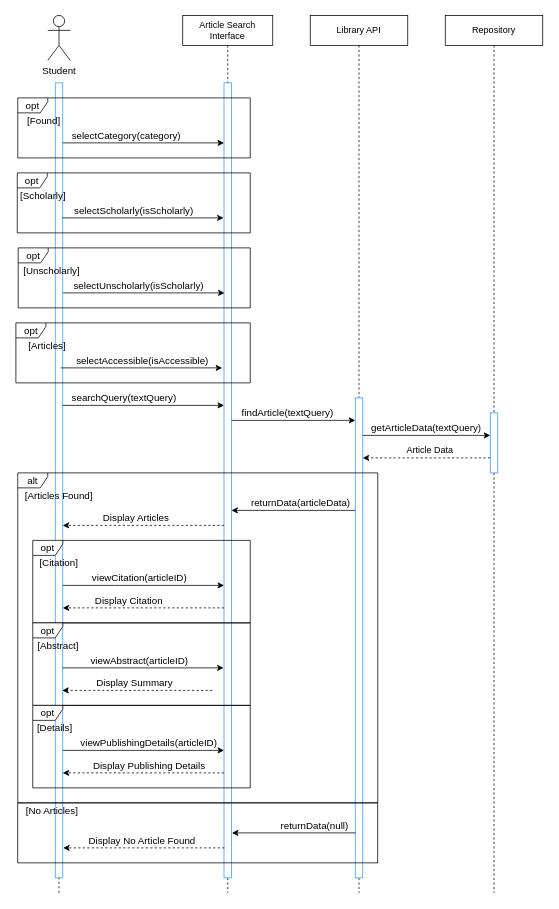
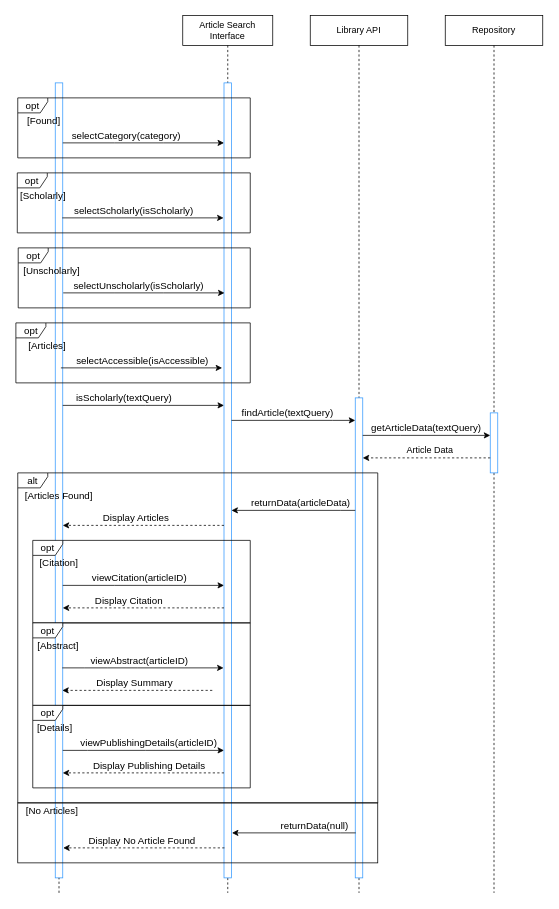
  <mxCell id="0" />
  <mxCell id="1" parent="0" />
  <mxCell id="2" value="Repository" style="shape=umlLifeline;perimeter=lifelinePerimeter;whiteSpace=wrap;html=1;container=0;dropTarget=0;collapsible=0;recursiveResize=0;outlineConnect=0;portConstraint=eastwest;newEdgeStyle={&quot;edgeStyle&quot;:&quot;elbowEdgeStyle&quot;,&quot;elbow&quot;:&quot;vertical&quot;,&quot;curved&quot;:0,&quot;rounded&quot;:0};" parent="1" vertex="1"><mxGeometry x="593" y="20" width="130" height="1170" as="geometry" /></mxCell>
  <mxCell id="3" value="" style="html=1;points=[];perimeter=orthogonalPerimeter;outlineConnect=0;targetShapes=umlLifeline;portConstraint=eastwest;newEdgeStyle={&quot;edgeStyle&quot;:&quot;elbowEdgeStyle&quot;,&quot;elbow&quot;:&quot;vertical&quot;,&quot;curved&quot;:0,&quot;rounded&quot;:0};strokeColor=#3399FF;" parent="2" vertex="1"><mxGeometry x="60" y="530" width="10" height="80" as="geometry" /></mxCell>
- <mxCell id="4" value="Student" style="shape=umlActor;verticalLabelPosition=bottom;verticalAlign=top;html=1;outlineConnect=0;strokeColor=#000000;fontSize=13;" parent="1" vertex="1"><mxGeometry x="63" y="20" width="30" height="60" as="geometry" /></mxCell>
  <mxCell id="5" value="" style="html=1;points=[];perimeter=orthogonalPerimeter;outlineConnect=0;targetShapes=umlLifeline;portConstraint=eastwest;newEdgeStyle={&quot;edgeStyle&quot;:&quot;elbowEdgeStyle&quot;,&quot;elbow&quot;:&quot;vertical&quot;,&quot;curved&quot;:0,&quot;rounded&quot;:0};strokeColor=#3399FF;" parent="1" vertex="1"><mxGeometry x="73" y="110" width="10" height="1060" as="geometry" /></mxCell>
  <mxCell id="6" value="Article Search Interface" style="shape=umlLifeline;perimeter=lifelinePerimeter;whiteSpace=wrap;html=1;container=0;dropTarget=0;collapsible=0;recursiveResize=0;outlineConnect=0;portConstraint=eastwest;newEdgeStyle={&quot;edgeStyle&quot;:&quot;elbowEdgeStyle&quot;,&quot;elbow&quot;:&quot;vertical&quot;,&quot;curved&quot;:0,&quot;rounded&quot;:0};" parent="1" vertex="1"><mxGeometry x="243" y="20" width="120" height="1170" as="geometry" /></mxCell>
  <mxCell id="7" value="" style="html=1;points=[];perimeter=orthogonalPerimeter;outlineConnect=0;targetShapes=umlLifeline;portConstraint=eastwest;newEdgeStyle={&quot;edgeStyle&quot;:&quot;elbowEdgeStyle&quot;,&quot;elbow&quot;:&quot;vertical&quot;,&quot;curved&quot;:0,&quot;rounded&quot;:0};strokeColor=#3399FF;" parent="6" vertex="1"><mxGeometry x="55" y="90" width="10" height="1060" as="geometry" /></mxCell>
  <mxCell id="8" value="" style="endArrow=none;dashed=1;html=1;rounded=0;fontSize=13;" parent="1" target="5" edge="1"><mxGeometry width="50" height="50" relative="1" as="geometry"><mxPoint x="78" y="1190" as="sourcePoint" /><mxPoint x="78" y="640" as="targetPoint" /><Array as="points" /></mxGeometry></mxCell>
  <mxCell id="9" value="selectCategory(category)" style="text;html=1;strokeColor=none;fillColor=none;align=center;verticalAlign=middle;whiteSpace=wrap;rounded=0;fontSize=13;" parent="1" vertex="1"><mxGeometry x="83" y="170" width="170" height="20" as="geometry" /></mxCell>
  <mxCell id="10" value="opt" style="shape=umlFrame;whiteSpace=wrap;html=1;pointerEvents=0;strokeColor=#000000;fontSize=13;width=40;height=20;" parent="1" vertex="1"><mxGeometry x="23" y="130" width="310" height="80" as="geometry" /></mxCell>
  <mxCell id="11" value="[Found]" style="text;html=1;strokeColor=none;fillColor=none;align=center;verticalAlign=middle;whiteSpace=wrap;rounded=0;fontSize=13;" parent="1" vertex="1"><mxGeometry x="23" y="150" width="70" height="20" as="geometry" /></mxCell>
  <mxCell id="12" value="" style="endArrow=classic;html=1;rounded=0;fontSize=13;" parent="1" source="5" target="7" edge="1"><mxGeometry width="50" height="50" relative="1" as="geometry"><mxPoint x="83" y="210" as="sourcePoint" /><mxPoint x="298" y="210" as="targetPoint" /><Array as="points"><mxPoint x="152" y="190" /><mxPoint x="217" y="190" /></Array></mxGeometry></mxCell>
  <mxCell id="13" value="Library API" style="shape=umlLifeline;perimeter=lifelinePerimeter;whiteSpace=wrap;html=1;container=0;dropTarget=0;collapsible=0;recursiveResize=0;outlineConnect=0;portConstraint=eastwest;newEdgeStyle={&quot;edgeStyle&quot;:&quot;elbowEdgeStyle&quot;,&quot;elbow&quot;:&quot;vertical&quot;,&quot;curved&quot;:0,&quot;rounded&quot;:0};" parent="1" vertex="1"><mxGeometry x="413" y="20" width="130" height="1170" as="geometry" /></mxCell>
  <mxCell id="14" value="" style="html=1;points=[];perimeter=orthogonalPerimeter;outlineConnect=0;targetShapes=umlLifeline;portConstraint=eastwest;newEdgeStyle={&quot;edgeStyle&quot;:&quot;elbowEdgeStyle&quot;,&quot;elbow&quot;:&quot;vertical&quot;,&quot;curved&quot;:0,&quot;rounded&quot;:0};strokeColor=#3399FF;" parent="13" vertex="1"><mxGeometry x="60" y="510" width="10" height="640" as="geometry" /></mxCell>
  <mxCell id="15" value="selectScholarly(isScholarly)" style="text;html=1;strokeColor=none;fillColor=none;align=center;verticalAlign=middle;whiteSpace=wrap;rounded=0;fontSize=13;" parent="1" vertex="1"><mxGeometry x="93" y="270" width="170" height="20" as="geometry" /></mxCell>
  <mxCell id="16" value="opt" style="shape=umlFrame;whiteSpace=wrap;html=1;pointerEvents=0;strokeColor=#000000;fontSize=13;width=40;height=20;" parent="1" vertex="1"><mxGeometry x="22.38" y="230" width="310.62" height="80" as="geometry" /></mxCell>
  <mxCell id="17" value="[Scholarly]" style="text;html=1;strokeColor=none;fillColor=none;align=center;verticalAlign=middle;whiteSpace=wrap;rounded=0;fontSize=13;" parent="1" vertex="1"><mxGeometry x="22.38" y="250" width="70" height="20" as="geometry" /></mxCell>
  <mxCell id="18" value="" style="endArrow=classic;html=1;rounded=0;fontSize=13;" parent="1" edge="1"><mxGeometry width="50" height="50" relative="1" as="geometry"><mxPoint x="82.38" y="290" as="sourcePoint" /><mxPoint x="297.38" y="290" as="targetPoint" /><Array as="points"><mxPoint x="151.38" y="290" /><mxPoint x="216.38" y="290" /></Array></mxGeometry></mxCell>
  <mxCell id="19" value="" style="endArrow=classic;html=1;rounded=0;" parent="1" edge="1"><mxGeometry width="50" height="50" relative="1" as="geometry"><mxPoint x="83" y="540" as="sourcePoint" /><mxPoint x="298" y="540" as="targetPoint" /><Array as="points"><mxPoint x="193" y="540" /></Array></mxGeometry></mxCell>
- <mxCell id="20" value="searchQuery(textQuery)" style="text;html=1;strokeColor=none;fillColor=none;align=center;verticalAlign=middle;whiteSpace=wrap;rounded=0;fontSize=13;" parent="1" vertex="1"><mxGeometry x="86.75" y="520" width="156.25" height="20" as="geometry" /></mxCell>
+ <mxCell id="20" value="isScholarly(textQuery)" style="text;html=1;strokeColor=none;fillColor=none;align=center;verticalAlign=middle;whiteSpace=wrap;rounded=0;fontSize=13;" parent="1" vertex="1"><mxGeometry x="86.75" y="520" width="156.25" height="20" as="geometry" /></mxCell>
  <mxCell id="21" value="" style="endArrow=classic;html=1;rounded=0;" parent="1" edge="1"><mxGeometry width="50" height="50" relative="1" as="geometry"><mxPoint x="308" y="560" as="sourcePoint" /><mxPoint x="473" y="560" as="targetPoint" /><Array as="points"><mxPoint x="443" y="560" /></Array></mxGeometry></mxCell>
  <mxCell id="22" value="findArticle(textQuery)" style="text;html=1;strokeColor=none;fillColor=none;align=center;verticalAlign=middle;whiteSpace=wrap;rounded=0;fontSize=13;" parent="1" vertex="1"><mxGeometry x="313" y="540" width="140" height="20" as="geometry" /></mxCell>
  <mxCell id="23" value="" style="endArrow=classic;html=1;rounded=0;" parent="1" target="3" edge="1"><mxGeometry width="50" height="50" relative="1" as="geometry"><mxPoint x="483" y="580" as="sourcePoint" /><mxPoint x="573" y="590" as="targetPoint" /><Array as="points"><mxPoint x="533" y="580" /></Array></mxGeometry></mxCell>
  <mxCell id="24" value="getArticleData(textQuery)" style="text;html=1;strokeColor=none;fillColor=none;align=center;verticalAlign=middle;whiteSpace=wrap;rounded=0;fontSize=13;" parent="1" vertex="1"><mxGeometry x="483" y="560" width="170" height="20" as="geometry" /></mxCell>
  <mxCell id="25" value="alt" style="shape=umlFrame;whiteSpace=wrap;html=1;pointerEvents=0;strokeColor=#000000;fontSize=13;width=40;height=20;" parent="1" vertex="1"><mxGeometry x="23" y="630" width="480" height="440" as="geometry" /></mxCell>
  <mxCell id="26" value="returnData(articleData)" style="text;html=1;strokeColor=none;fillColor=none;align=center;verticalAlign=middle;whiteSpace=wrap;rounded=0;fontSize=13;" parent="1" vertex="1"><mxGeometry x="333" y="660" width="135" height="20" as="geometry" /></mxCell>
  <mxCell id="27" value="" style="endArrow=classic;html=1;rounded=0;fontSize=13;" parent="1" edge="1"><mxGeometry width="50" height="50" relative="1" as="geometry"><mxPoint x="473" y="680" as="sourcePoint" /><mxPoint x="308" y="680" as="targetPoint" /><Array as="points"><mxPoint x="453" y="680" /></Array></mxGeometry></mxCell>
  <mxCell id="28" value="" style="endArrow=classic;html=1;rounded=0;fontSize=13;dashed=1;" parent="1" edge="1"><mxGeometry width="50" height="50" relative="1" as="geometry"><mxPoint x="298" y="700" as="sourcePoint" /><mxPoint x="83" y="700" as="targetPoint" /><Array as="points"><mxPoint x="224" y="700" /><mxPoint x="143" y="700" /></Array></mxGeometry></mxCell>
  <mxCell id="29" value="Display Articles" style="text;html=1;strokeColor=none;fillColor=none;align=center;verticalAlign=middle;whiteSpace=wrap;rounded=0;fontSize=13;" parent="1" vertex="1"><mxGeometry x="128" y="680" width="106.25" height="20" as="geometry" /></mxCell>
  <mxCell id="30" value="" style="endArrow=classic;html=1;rounded=0;dashed=1;" parent="1" source="3" edge="1"><mxGeometry width="50" height="50" relative="1" as="geometry"><mxPoint x="693" y="610" as="sourcePoint" /><mxPoint x="483" y="610" as="targetPoint" /><Array as="points"><mxPoint x="613" y="610" /></Array></mxGeometry></mxCell>
  <mxCell id="31" value="Article Data" style="text;html=1;strokeColor=none;fillColor=none;align=center;verticalAlign=middle;whiteSpace=wrap;rounded=0;" parent="1" vertex="1"><mxGeometry x="538" y="590" width="70" height="20" as="geometry" /></mxCell>
  <mxCell id="32" value="[Articles Found]" style="text;html=1;strokeColor=none;fillColor=none;align=center;verticalAlign=middle;whiteSpace=wrap;rounded=0;fontSize=13;" parent="1" vertex="1"><mxGeometry x="23" y="650" width="110" height="20" as="geometry" /></mxCell>
  <mxCell id="33" value="returnData(null)" style="text;html=1;strokeColor=none;fillColor=none;align=center;verticalAlign=middle;whiteSpace=wrap;rounded=0;fontSize=13;" parent="1" vertex="1"><mxGeometry x="363.62" y="1090" width="110" height="20" as="geometry" /></mxCell>
  <mxCell id="34" value="" style="endArrow=classic;html=1;rounded=0;fontSize=13;" parent="1" edge="1"><mxGeometry width="50" height="50" relative="1" as="geometry"><mxPoint x="473.62" y="1110" as="sourcePoint" /><mxPoint x="308.62" y="1110" as="targetPoint" /><Array as="points"><mxPoint x="453.62" y="1110" /></Array></mxGeometry></mxCell>
  <mxCell id="35" value="" style="endArrow=classic;html=1;rounded=0;fontSize=13;dashed=1;" parent="1" edge="1"><mxGeometry width="50" height="50" relative="1" as="geometry"><mxPoint x="298.62" y="1130" as="sourcePoint" /><mxPoint x="83.62" y="1130" as="targetPoint" /><Array as="points"><mxPoint x="232.62" y="1130" /><mxPoint x="142.62" y="1130" /></Array></mxGeometry></mxCell>
  <mxCell id="36" value="Display No Article Found" style="text;html=1;strokeColor=none;fillColor=none;align=center;verticalAlign=middle;whiteSpace=wrap;rounded=0;fontSize=13;" parent="1" vertex="1"><mxGeometry x="110.81" y="1110" width="155.62" height="20" as="geometry" /></mxCell>
  <mxCell id="37" value="[No Articles]" style="text;html=1;strokeColor=none;fillColor=none;align=center;verticalAlign=middle;whiteSpace=wrap;rounded=0;fontSize=13;" parent="1" vertex="1"><mxGeometry x="23.62" y="1070" width="90" height="20" as="geometry" /></mxCell>
  <mxCell id="38" value="viewCitation(articleID)" style="text;html=1;strokeColor=none;fillColor=none;align=center;verticalAlign=middle;whiteSpace=wrap;rounded=0;fontSize=13;" parent="1" vertex="1"><mxGeometry x="119.25" y="760" width="132.5" height="20" as="geometry" /></mxCell>
  <mxCell id="39" value="" style="endArrow=classic;html=1;rounded=0;fontSize=13;" parent="1" edge="1"><mxGeometry width="50" height="50" relative="1" as="geometry"><mxPoint x="83" y="780" as="sourcePoint" /><mxPoint x="298" y="780" as="targetPoint" /><Array as="points"><mxPoint x="151.75" y="780" /><mxPoint x="216.75" y="780" /></Array></mxGeometry></mxCell>
  <mxCell id="40" value="" style="endArrow=classic;html=1;rounded=0;fontSize=13;dashed=1;" parent="1" edge="1"><mxGeometry width="50" height="50" relative="1" as="geometry"><mxPoint x="298" y="810" as="sourcePoint" /><mxPoint x="83" y="810" as="targetPoint" /><Array as="points"><mxPoint x="220" y="810" /><mxPoint x="182" y="810" /><mxPoint x="143" y="810" /></Array></mxGeometry></mxCell>
  <mxCell id="41" value="Display Citation" style="text;html=1;strokeColor=none;fillColor=none;align=center;verticalAlign=middle;whiteSpace=wrap;rounded=0;fontSize=13;" parent="1" vertex="1"><mxGeometry x="113.62" y="790" width="115" height="20" as="geometry" /></mxCell>
  <mxCell id="42" value="opt" style="shape=umlFrame;whiteSpace=wrap;html=1;pointerEvents=0;strokeColor=#000000;fontSize=13;width=40;height=20;" parent="1" vertex="1"><mxGeometry x="43" y="720" width="290" height="110" as="geometry" /></mxCell>
  <mxCell id="43" value="opt" style="shape=umlFrame;whiteSpace=wrap;html=1;pointerEvents=0;strokeColor=#000000;fontSize=13;width=40;height=20;" parent="1" vertex="1"><mxGeometry x="43" y="830" width="290" height="110" as="geometry" /></mxCell>
  <mxCell id="44" value="viewAbstract(articleID)" style="text;html=1;strokeColor=none;fillColor=none;align=center;verticalAlign=middle;whiteSpace=wrap;rounded=0;fontSize=13;" parent="1" vertex="1"><mxGeometry x="114.87" y="870" width="141.25" height="20" as="geometry" /></mxCell>
  <mxCell id="45" value="" style="endArrow=classic;html=1;rounded=0;fontSize=13;" parent="1" edge="1"><mxGeometry width="50" height="50" relative="1" as="geometry"><mxPoint x="82.38" y="890" as="sourcePoint" /><mxPoint x="297.38" y="890" as="targetPoint" /><Array as="points"><mxPoint x="112.38" y="890" /><mxPoint x="142.38" y="890" /><mxPoint x="182.38" y="890" /><mxPoint x="215.38" y="890" /></Array></mxGeometry></mxCell>
  <mxCell id="46" value="" style="endArrow=classic;html=1;rounded=0;fontSize=13;dashed=1;" parent="1" edge="1"><mxGeometry width="50" height="50" relative="1" as="geometry"><mxPoint x="282.38" y="920" as="sourcePoint" /><mxPoint x="82.38" y="920" as="targetPoint" /><Array as="points"><mxPoint x="218.38" y="920" /><mxPoint x="182.38" y="920" /><mxPoint x="138.38" y="920" /></Array></mxGeometry></mxCell>
  <mxCell id="47" value="Display Summary" style="text;html=1;strokeColor=none;fillColor=none;align=center;verticalAlign=middle;whiteSpace=wrap;rounded=0;fontSize=13;" parent="1" vertex="1"><mxGeometry x="126.13" y="900" width="106.25" height="20" as="geometry" /></mxCell>
  <mxCell id="48" value="opt" style="shape=umlFrame;whiteSpace=wrap;html=1;pointerEvents=0;strokeColor=#000000;fontSize=13;width=40;height=20;" parent="1" vertex="1"><mxGeometry x="43" y="940" width="290" height="110" as="geometry" /></mxCell>
  <mxCell id="49" value="viewPublishingDetails(articleID)" style="text;html=1;strokeColor=none;fillColor=none;align=center;verticalAlign=middle;whiteSpace=wrap;rounded=0;fontSize=13;" parent="1" vertex="1"><mxGeometry x="103" y="980" width="190" height="20" as="geometry" /></mxCell>
  <mxCell id="50" value="" style="endArrow=classic;html=1;rounded=0;fontSize=13;" parent="1" edge="1"><mxGeometry width="50" height="50" relative="1" as="geometry"><mxPoint x="83" y="1000" as="sourcePoint" /><mxPoint x="298" y="1000" as="targetPoint" /><Array as="points"><mxPoint x="116" y="1000" /><mxPoint x="193" y="1000" /><mxPoint x="263" y="1000" /></Array></mxGeometry></mxCell>
  <mxCell id="51" value="" style="endArrow=classic;html=1;rounded=0;fontSize=13;dashed=1;" parent="1" edge="1"><mxGeometry width="50" height="50" relative="1" as="geometry"><mxPoint x="298" y="1030" as="sourcePoint" /><mxPoint x="83" y="1030" as="targetPoint" /><Array as="points"><mxPoint x="223" y="1030" /><mxPoint x="142" y="1030" /></Array></mxGeometry></mxCell>
  <mxCell id="52" value="Display Publishing Details" style="text;html=1;strokeColor=none;fillColor=none;align=center;verticalAlign=middle;whiteSpace=wrap;rounded=0;fontSize=13;" parent="1" vertex="1"><mxGeometry x="115.5" y="1010" width="165" height="20" as="geometry" /></mxCell>
  <mxCell id="53" value="[Citation]" style="text;html=1;strokeColor=none;fillColor=none;align=center;verticalAlign=middle;whiteSpace=wrap;rounded=0;fontSize=13;" parent="1" vertex="1"><mxGeometry x="43" y="740" width="70" height="20" as="geometry" /></mxCell>
  <mxCell id="54" value="[Abstract]" style="text;html=1;strokeColor=none;fillColor=none;align=center;verticalAlign=middle;whiteSpace=wrap;rounded=0;fontSize=13;" parent="1" vertex="1"><mxGeometry x="42.38" y="850" width="70" height="20" as="geometry" /></mxCell>
  <mxCell id="55" value="[Details]" style="text;html=1;strokeColor=none;fillColor=none;align=center;verticalAlign=middle;whiteSpace=wrap;rounded=0;fontSize=13;" parent="1" vertex="1"><mxGeometry x="43.32" y="960" width="59.06" height="20" as="geometry" /></mxCell>
  <mxCell id="56" value="selectAccessible(isAccessible)" style="text;html=1;strokeColor=none;fillColor=none;align=center;verticalAlign=middle;whiteSpace=wrap;rounded=0;fontSize=13;" parent="1" vertex="1"><mxGeometry x="93" y="470" width="192.5" height="20" as="geometry" /></mxCell>
  <mxCell id="57" value="opt" style="shape=umlFrame;whiteSpace=wrap;html=1;pointerEvents=0;strokeColor=#000000;fontSize=13;width=40;height=20;" parent="1" vertex="1"><mxGeometry x="20.5" y="430" width="312.5" height="80" as="geometry" /></mxCell>
  <mxCell id="58" value="[Articles]" style="text;html=1;strokeColor=none;fillColor=none;align=center;verticalAlign=middle;whiteSpace=wrap;rounded=0;fontSize=13;" parent="1" vertex="1"><mxGeometry x="20.5" y="450" width="82.5" height="20" as="geometry" /></mxCell>
  <mxCell id="59" value="" style="endArrow=classic;html=1;rounded=0;fontSize=13;" parent="1" edge="1"><mxGeometry width="50" height="50" relative="1" as="geometry"><mxPoint x="80.5" y="490" as="sourcePoint" /><mxPoint x="295.5" y="490" as="targetPoint" /><Array as="points"><mxPoint x="149.5" y="490" /><mxPoint x="214.5" y="490" /></Array></mxGeometry></mxCell>
  <mxCell id="60" value="" style="rounded=0;whiteSpace=wrap;html=1;fillColor=none;" parent="1" vertex="1"><mxGeometry x="23" y="1070" width="480" height="80" as="geometry" /></mxCell>
  <mxCell id="61" value="selectUnscholarly(isScholarly)" style="text;html=1;strokeColor=none;fillColor=none;align=center;verticalAlign=middle;whiteSpace=wrap;rounded=0;fontSize=13;" parent="1" vertex="1"><mxGeometry x="88" y="370" width="192.5" height="20" as="geometry" /></mxCell>
  <mxCell id="62" value="opt" style="shape=umlFrame;whiteSpace=wrap;html=1;pointerEvents=0;strokeColor=#000000;fontSize=13;width=40;height=20;" parent="1" vertex="1"><mxGeometry x="23.62" y="330" width="309.38" height="80" as="geometry" /></mxCell>
  <mxCell id="63" value="[Unscholarly]" style="text;html=1;strokeColor=none;fillColor=none;align=center;verticalAlign=middle;whiteSpace=wrap;rounded=0;fontSize=13;" parent="1" vertex="1"><mxGeometry x="23.62" y="350" width="89.38" height="20" as="geometry" /></mxCell>
  <mxCell id="64" value="" style="endArrow=classic;html=1;rounded=0;fontSize=13;" parent="1" edge="1"><mxGeometry width="50" height="50" relative="1" as="geometry"><mxPoint x="83.62" y="390" as="sourcePoint" /><mxPoint x="298.62" y="390" as="targetPoint" /><Array as="points"><mxPoint x="152.62" y="390" /><mxPoint x="217.62" y="390" /></Array></mxGeometry></mxCell>
